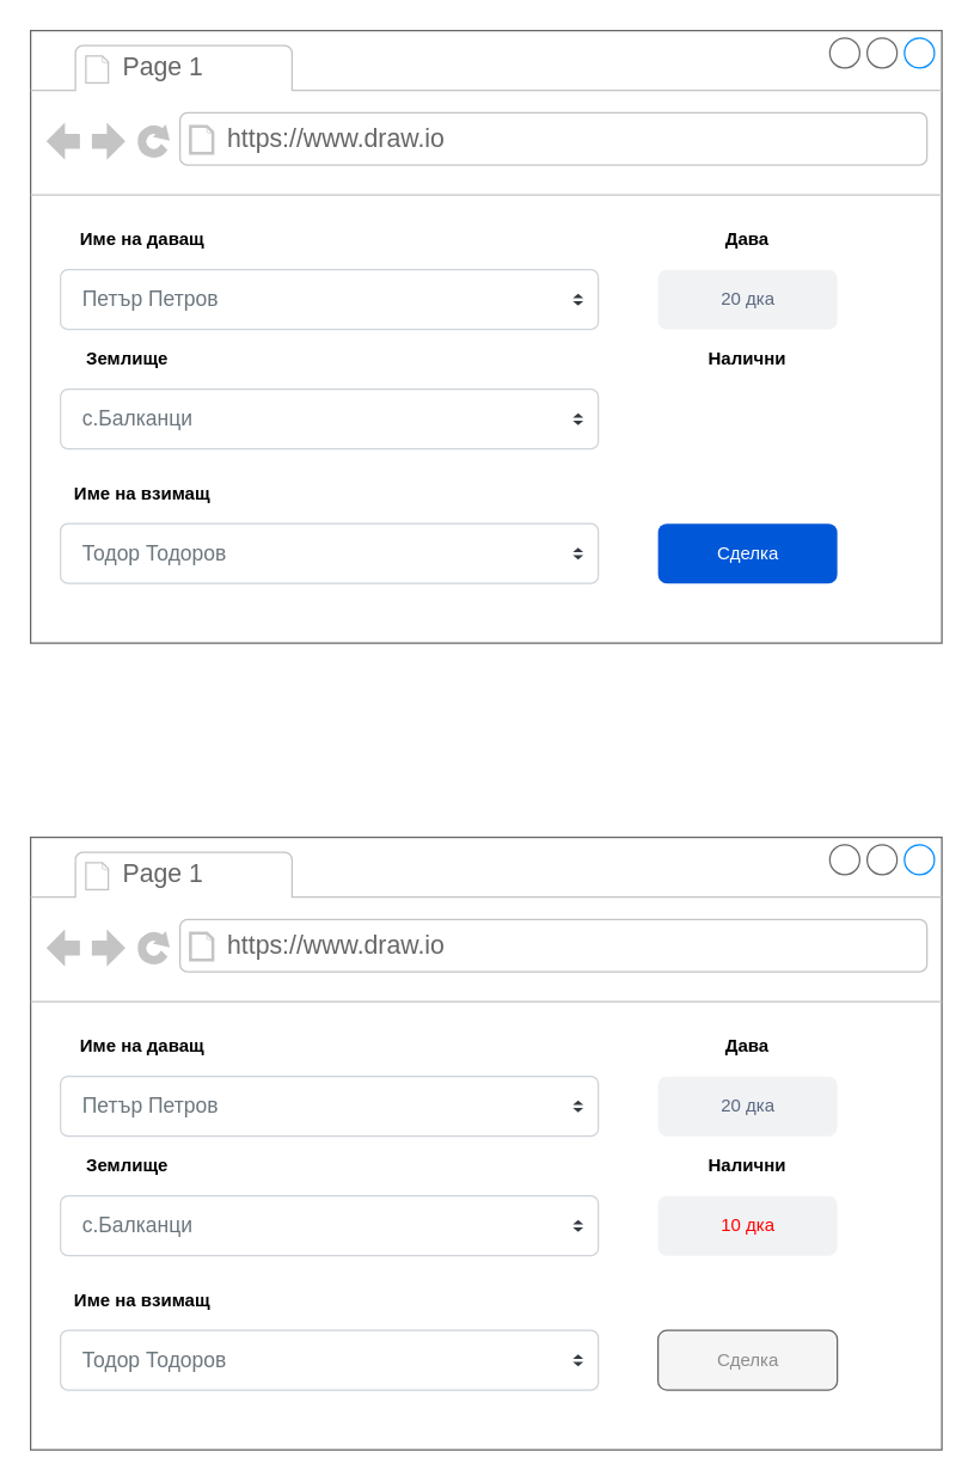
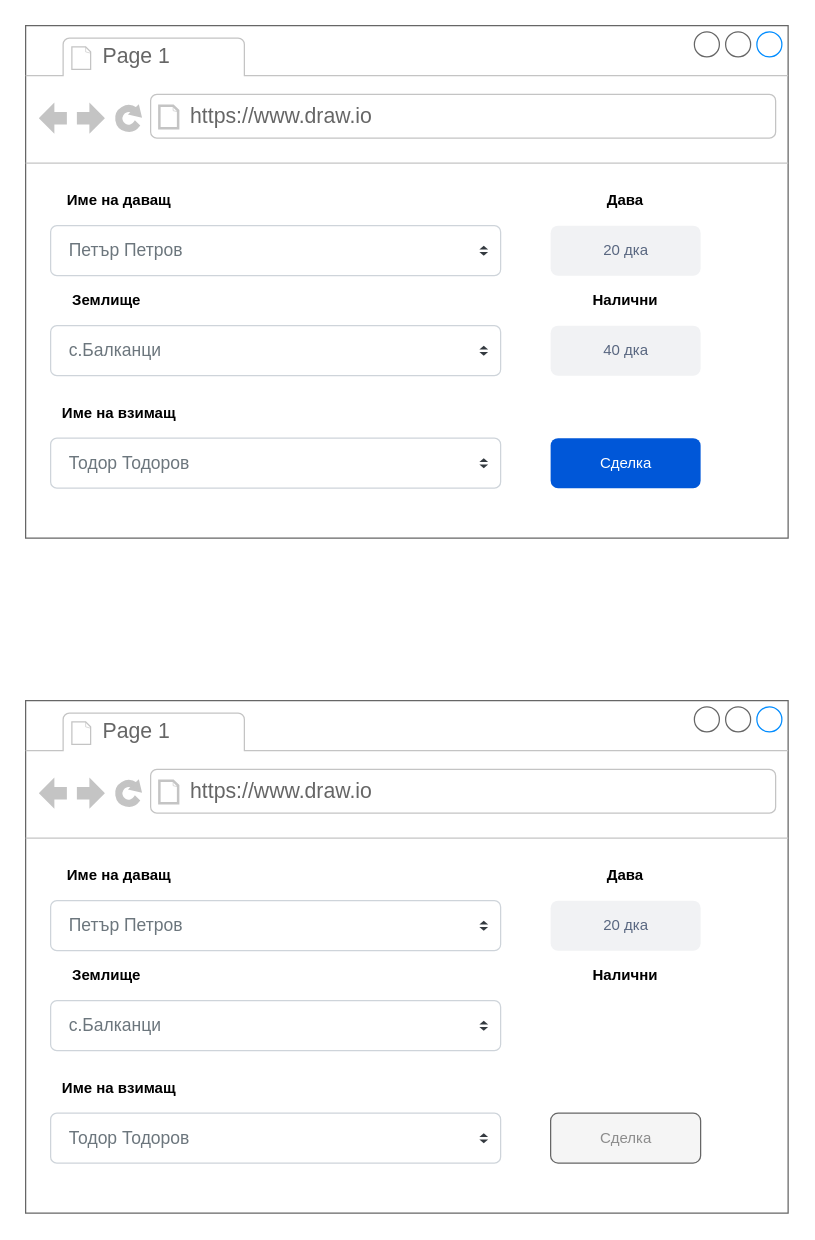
  <mxCell id="0" />
  <mxCell id="1" parent="0" />
  <mxCell id="2" value="" style="strokeWidth=1;shadow=0;dashed=0;align=center;html=1;shape=mxgraph.mockup.containers.browserWindow;rSize=0;strokeColor=#666666;strokeColor2=#008cff;strokeColor3=#c4c4c4;mainText=,;recursiveResize=0;" vertex="1" parent="1"><mxGeometry x="20" y="20" width="610" height="410" as="geometry" /></mxCell>
  <mxCell id="3" value="Page 1" style="strokeWidth=1;shadow=0;dashed=0;align=center;html=1;shape=mxgraph.mockup.containers.anchor;fontSize=17;fontColor=#666666;align=left;" vertex="1" parent="2"><mxGeometry x="60" y="12" width="110" height="26" as="geometry" /></mxCell>
  <mxCell id="4" value="https://www.draw.io" style="strokeWidth=1;shadow=0;dashed=0;align=center;html=1;shape=mxgraph.mockup.containers.anchor;rSize=0;fontSize=17;fontColor=#666666;align=left;" vertex="1" parent="2"><mxGeometry x="130" y="60" width="250" height="26" as="geometry" /></mxCell>
  <mxCell id="5" value="Петър Петров" style="html=1;shadow=0;dashed=0;shape=mxgraph.bootstrap.rrect;rSize=5;fillColor=#ffffff;strokeColor=#CED4DA;align=left;spacing=15;fontSize=14;fontColor=#6C767D;" vertex="1" parent="2"><mxGeometry x="20" y="160" width="360" height="40" as="geometry" /></mxCell>
  <mxCell id="6" value="" style="shape=triangle;direction=south;fillColor=#343A40;strokeColor=none;perimeter=none;" vertex="1" parent="5"><mxGeometry x="1" y="0.5" width="7" height="3" relative="1" as="geometry"><mxPoint x="-17" y="1" as="offset" /></mxGeometry></mxCell>
  <mxCell id="7" value="" style="shape=triangle;direction=north;fillColor=#343A40;strokeColor=none;perimeter=none;" vertex="1" parent="5"><mxGeometry x="1" y="0.5" width="7" height="3" relative="1" as="geometry"><mxPoint x="-17" y="-4" as="offset" /></mxGeometry></mxCell>
  <mxCell id="8" value="Тодор Тодоров" style="html=1;shadow=0;dashed=0;shape=mxgraph.bootstrap.rrect;rSize=5;fillColor=#ffffff;strokeColor=#CED4DA;align=left;spacing=15;fontSize=14;fontColor=#6C767D;" vertex="1" parent="2"><mxGeometry x="20" y="330" width="360" height="40" as="geometry" /></mxCell>
  <mxCell id="9" value="" style="shape=triangle;direction=south;fillColor=#343A40;strokeColor=none;perimeter=none;" vertex="1" parent="8"><mxGeometry x="1" y="0.5" width="7" height="3" relative="1" as="geometry"><mxPoint x="-17" y="1" as="offset" /></mxGeometry></mxCell>
  <mxCell id="10" value="" style="shape=triangle;direction=north;fillColor=#343A40;strokeColor=none;perimeter=none;" vertex="1" parent="8"><mxGeometry x="1" y="0.5" width="7" height="3" relative="1" as="geometry"><mxPoint x="-17" y="-4" as="offset" /></mxGeometry></mxCell>
+ <mxCell id="11" value="40 дка" style="rounded=1;align=center;fillColor=#F1F2F4;strokeColor=none;html=1;fontColor=#596780;fontSize=12" vertex="1" parent="2"><mxGeometry x="420" y="240" width="120" height="40" as="geometry" /></mxCell>
  <mxCell id="12" value="с.Балканци" style="html=1;shadow=0;dashed=0;shape=mxgraph.bootstrap.rrect;rSize=5;fillColor=#ffffff;strokeColor=#CED4DA;align=left;spacing=15;fontSize=14;fontColor=#6C767D;" vertex="1" parent="2"><mxGeometry x="20" y="240" width="360" height="40" as="geometry" /></mxCell>
  <mxCell id="13" value="" style="shape=triangle;direction=south;fillColor=#343A40;strokeColor=none;perimeter=none;" vertex="1" parent="12"><mxGeometry x="1" y="0.5" width="7" height="3" relative="1" as="geometry"><mxPoint x="-17" y="1" as="offset" /></mxGeometry></mxCell>
  <mxCell id="14" value="" style="shape=triangle;direction=north;fillColor=#343A40;strokeColor=none;perimeter=none;" vertex="1" parent="12"><mxGeometry x="1" y="0.5" width="7" height="3" relative="1" as="geometry"><mxPoint x="-17" y="-4" as="offset" /></mxGeometry></mxCell>
  <mxCell id="15" value="&lt;b&gt;Име на даващ&lt;/b&gt;" style="text;html=1;strokeColor=none;fillColor=none;align=center;verticalAlign=middle;whiteSpace=wrap;rounded=0;" vertex="1" parent="2"><mxGeometry x="20" y="130" width="110" height="20" as="geometry" /></mxCell>
  <mxCell id="16" value="&lt;b&gt;Землище&lt;/b&gt;" style="text;html=1;strokeColor=none;fillColor=none;align=center;verticalAlign=middle;whiteSpace=wrap;rounded=0;" vertex="1" parent="2"><mxGeometry x="20" y="210" width="90" height="20" as="geometry" /></mxCell>
  <mxCell id="17" value="&lt;b&gt;Налични&lt;/b&gt;" style="text;html=1;strokeColor=none;fillColor=none;align=center;verticalAlign=middle;whiteSpace=wrap;rounded=0;" vertex="1" parent="2"><mxGeometry x="435" y="210" width="90" height="20" as="geometry" /></mxCell>
  <mxCell id="18" value="20 дка" style="rounded=1;align=center;fillColor=#F1F2F4;strokeColor=none;html=1;fontColor=#596780;fontSize=12" vertex="1" parent="2"><mxGeometry x="420" y="160" width="120" height="40" as="geometry" /></mxCell>
  <mxCell id="19" value="&lt;b&gt;Дава&lt;/b&gt;" style="text;html=1;strokeColor=none;fillColor=none;align=center;verticalAlign=middle;whiteSpace=wrap;rounded=0;" vertex="1" parent="2"><mxGeometry x="435" y="130" width="90" height="20" as="geometry" /></mxCell>
  <mxCell id="20" value="&lt;b&gt;Име на взимащ&lt;/b&gt;" style="text;html=1;strokeColor=none;fillColor=none;align=center;verticalAlign=middle;whiteSpace=wrap;rounded=0;" vertex="1" parent="2"><mxGeometry x="20" y="300" width="110" height="20" as="geometry" /></mxCell>
  <mxCell id="21" value="Сделка" style="rounded=1;fillColor=#0057D8;align=center;strokeColor=none;html=1;fontColor=#ffffff;fontSize=12" vertex="1" parent="2"><mxGeometry x="420" y="330" width="120" height="40" as="geometry" /></mxCell>
  <mxCell id="22" value="" style="strokeWidth=1;shadow=0;dashed=0;align=center;html=1;shape=mxgraph.mockup.containers.browserWindow;rSize=0;strokeColor=#666666;strokeColor2=#008cff;strokeColor3=#c4c4c4;mainText=,;recursiveResize=0;" vertex="1" parent="1"><mxGeometry x="20" y="560" width="610" height="410" as="geometry" /></mxCell>
  <mxCell id="23" value="Page 1" style="strokeWidth=1;shadow=0;dashed=0;align=center;html=1;shape=mxgraph.mockup.containers.anchor;fontSize=17;fontColor=#666666;align=left;" vertex="1" parent="22"><mxGeometry x="60" y="12" width="110" height="26" as="geometry" /></mxCell>
  <mxCell id="24" value="https://www.draw.io" style="strokeWidth=1;shadow=0;dashed=0;align=center;html=1;shape=mxgraph.mockup.containers.anchor;rSize=0;fontSize=17;fontColor=#666666;align=left;" vertex="1" parent="22"><mxGeometry x="130" y="60" width="250" height="26" as="geometry" /></mxCell>
  <mxCell id="25" value="Петър Петров" style="html=1;shadow=0;dashed=0;shape=mxgraph.bootstrap.rrect;rSize=5;fillColor=#ffffff;strokeColor=#CED4DA;align=left;spacing=15;fontSize=14;fontColor=#6C767D;" vertex="1" parent="22"><mxGeometry x="20" y="160" width="360" height="40" as="geometry" /></mxCell>
  <mxCell id="26" value="" style="shape=triangle;direction=south;fillColor=#343A40;strokeColor=none;perimeter=none;" vertex="1" parent="25"><mxGeometry x="1" y="0.5" width="7" height="3" relative="1" as="geometry"><mxPoint x="-17" y="1" as="offset" /></mxGeometry></mxCell>
  <mxCell id="27" value="" style="shape=triangle;direction=north;fillColor=#343A40;strokeColor=none;perimeter=none;" vertex="1" parent="25"><mxGeometry x="1" y="0.5" width="7" height="3" relative="1" as="geometry"><mxPoint x="-17" y="-4" as="offset" /></mxGeometry></mxCell>
  <mxCell id="28" value="Тодор Тодоров" style="html=1;shadow=0;dashed=0;shape=mxgraph.bootstrap.rrect;rSize=5;fillColor=#ffffff;strokeColor=#CED4DA;align=left;spacing=15;fontSize=14;fontColor=#6C767D;" vertex="1" parent="22"><mxGeometry x="20" y="330" width="360" height="40" as="geometry" /></mxCell>
  <mxCell id="29" value="" style="shape=triangle;direction=south;fillColor=#343A40;strokeColor=none;perimeter=none;" vertex="1" parent="28"><mxGeometry x="1" y="0.5" width="7" height="3" relative="1" as="geometry"><mxPoint x="-17" y="1" as="offset" /></mxGeometry></mxCell>
  <mxCell id="30" value="" style="shape=triangle;direction=north;fillColor=#343A40;strokeColor=none;perimeter=none;" vertex="1" parent="28"><mxGeometry x="1" y="0.5" width="7" height="3" relative="1" as="geometry"><mxPoint x="-17" y="-4" as="offset" /></mxGeometry></mxCell>
- <mxCell id="31" value="&lt;font color=&quot;#ff0000&quot;&gt;10 дка&lt;/font&gt;" style="rounded=1;align=center;fillColor=#F1F2F4;strokeColor=none;html=1;fontColor=#596780;fontSize=12" vertex="1" parent="22"><mxGeometry x="420" y="240" width="120" height="40" as="geometry" /></mxCell>
  <mxCell id="32" value="с.Балканци" style="html=1;shadow=0;dashed=0;shape=mxgraph.bootstrap.rrect;rSize=5;fillColor=#ffffff;strokeColor=#CED4DA;align=left;spacing=15;fontSize=14;fontColor=#6C767D;" vertex="1" parent="22"><mxGeometry x="20" y="240" width="360" height="40" as="geometry" /></mxCell>
  <mxCell id="33" value="" style="shape=triangle;direction=south;fillColor=#343A40;strokeColor=none;perimeter=none;" vertex="1" parent="32"><mxGeometry x="1" y="0.5" width="7" height="3" relative="1" as="geometry"><mxPoint x="-17" y="1" as="offset" /></mxGeometry></mxCell>
  <mxCell id="34" value="" style="shape=triangle;direction=north;fillColor=#343A40;strokeColor=none;perimeter=none;" vertex="1" parent="32"><mxGeometry x="1" y="0.5" width="7" height="3" relative="1" as="geometry"><mxPoint x="-17" y="-4" as="offset" /></mxGeometry></mxCell>
  <mxCell id="35" value="&lt;b&gt;Име на даващ&lt;/b&gt;" style="text;html=1;strokeColor=none;fillColor=none;align=center;verticalAlign=middle;whiteSpace=wrap;rounded=0;" vertex="1" parent="22"><mxGeometry x="20" y="130" width="110" height="20" as="geometry" /></mxCell>
  <mxCell id="36" value="&lt;b&gt;Землище&lt;/b&gt;" style="text;html=1;strokeColor=none;fillColor=none;align=center;verticalAlign=middle;whiteSpace=wrap;rounded=0;" vertex="1" parent="22"><mxGeometry x="20" y="210" width="90" height="20" as="geometry" /></mxCell>
  <mxCell id="37" value="&lt;b&gt;Налични&lt;/b&gt;" style="text;html=1;strokeColor=none;fillColor=none;align=center;verticalAlign=middle;whiteSpace=wrap;rounded=0;" vertex="1" parent="22"><mxGeometry x="435" y="210" width="90" height="20" as="geometry" /></mxCell>
  <mxCell id="38" value="20 дка" style="rounded=1;align=center;fillColor=#F1F2F4;strokeColor=none;html=1;fontColor=#596780;fontSize=12" vertex="1" parent="22"><mxGeometry x="420" y="160" width="120" height="40" as="geometry" /></mxCell>
  <mxCell id="39" value="&lt;b&gt;Дава&lt;/b&gt;" style="text;html=1;strokeColor=none;fillColor=none;align=center;verticalAlign=middle;whiteSpace=wrap;rounded=0;" vertex="1" parent="22"><mxGeometry x="435" y="130" width="90" height="20" as="geometry" /></mxCell>
  <mxCell id="40" value="&lt;b&gt;Име на взимащ&lt;/b&gt;" style="text;html=1;strokeColor=none;fillColor=none;align=center;verticalAlign=middle;whiteSpace=wrap;rounded=0;" vertex="1" parent="22"><mxGeometry x="20" y="300" width="110" height="20" as="geometry" /></mxCell>
  <mxCell id="41" value="&lt;font color=&quot;#8c8c8c&quot;&gt;Сделка&lt;/font&gt;" style="rounded=1;align=center;html=1;fontSize=12;fillColor=#f5f5f5;strokeColor=#666666;fontColor=#333333;" vertex="1" parent="22"><mxGeometry x="420" y="330" width="120" height="40" as="geometry" /></mxCell>
